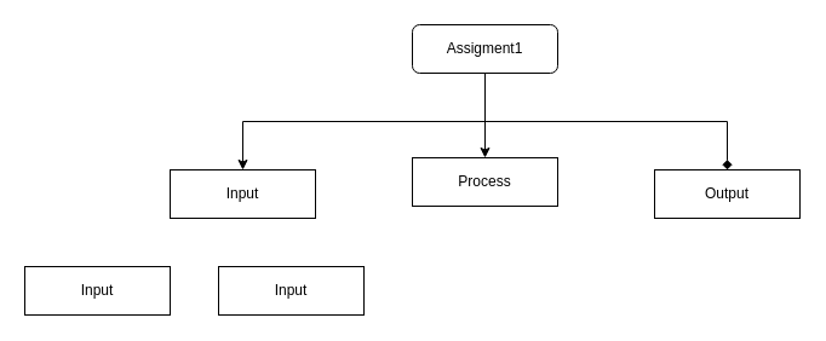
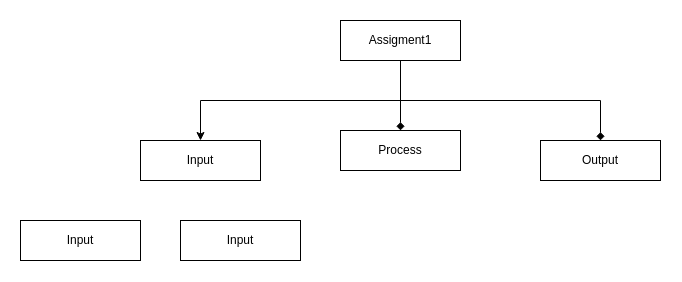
  <mxCell id="0" />
  <mxCell id="1" parent="0" />
- <mxCell id="2" style="edgeStyle=none;html=1;entryX=0.5;entryY=0;entryDx=0;entryDy=0;rounded=0;" edge="1" parent="1" source="5" target="8"><mxGeometry relative="1" as="geometry" /></mxCell>
+ <mxCell id="2" style="edgeStyle=none;html=1;entryX=0.5;entryY=0;entryDx=0;entryDy=0;rounded=0;endArrow=diamond;" edge="1" parent="1" source="5" target="8"><mxGeometry relative="1" as="geometry" /></mxCell>
  <mxCell id="3" style="edgeStyle=none;rounded=0;html=1;entryX=0.5;entryY=0;entryDx=0;entryDy=0;exitX=0.5;exitY=1;exitDx=0;exitDy=0;endArrow=diamond;" edge="1" parent="1" source="5" target="7"><mxGeometry relative="1" as="geometry"><Array as="points"><mxPoint x="400" y="100" /><mxPoint x="600" y="100" /></Array></mxGeometry></mxCell>
  <mxCell id="4" style="edgeStyle=none;rounded=0;html=1;entryX=0.5;entryY=0;entryDx=0;entryDy=0;" edge="1" parent="1" source="5" target="6"><mxGeometry relative="1" as="geometry"><Array as="points"><mxPoint x="400" y="100" /><mxPoint x="200" y="100" /></Array></mxGeometry></mxCell>
- <mxCell id="5" value="Assigment1" style="whiteSpace=wrap;html=1;rounded=1;" vertex="1" parent="1"><mxGeometry x="340" y="20" width="120" height="40" as="geometry" /></mxCell>
+ <mxCell id="5" value="Assigment1" style="rounded=0;whiteSpace=wrap;html=1;" vertex="1" parent="1"><mxGeometry x="340" y="20" width="120" height="40" as="geometry" /></mxCell>
  <mxCell id="6" value="Input" style="rounded=0;whiteSpace=wrap;html=1;" vertex="1" parent="1"><mxGeometry x="140" y="140" width="120" height="40" as="geometry" /></mxCell>
  <mxCell id="7" value="&lt;span&gt;Output&lt;/span&gt;" style="rounded=0;whiteSpace=wrap;html=1;" vertex="1" parent="1"><mxGeometry x="540" y="140" width="120" height="40" as="geometry" /></mxCell>
  <mxCell id="8" value="Process" style="rounded=0;whiteSpace=wrap;html=1;" vertex="1" parent="1"><mxGeometry x="340" y="130" width="120" height="40" as="geometry" /></mxCell>
  <mxCell id="9" value="Input" style="rounded=0;whiteSpace=wrap;html=1;" vertex="1" parent="1"><mxGeometry y="220" width="120" height="40" as="geometry" x="20" /></mxCell>
  <mxCell id="10" value="Input" style="rounded=0;whiteSpace=wrap;html=1;" vertex="1" parent="1"><mxGeometry x="180" y="220" width="120" height="40" as="geometry" /></mxCell>
